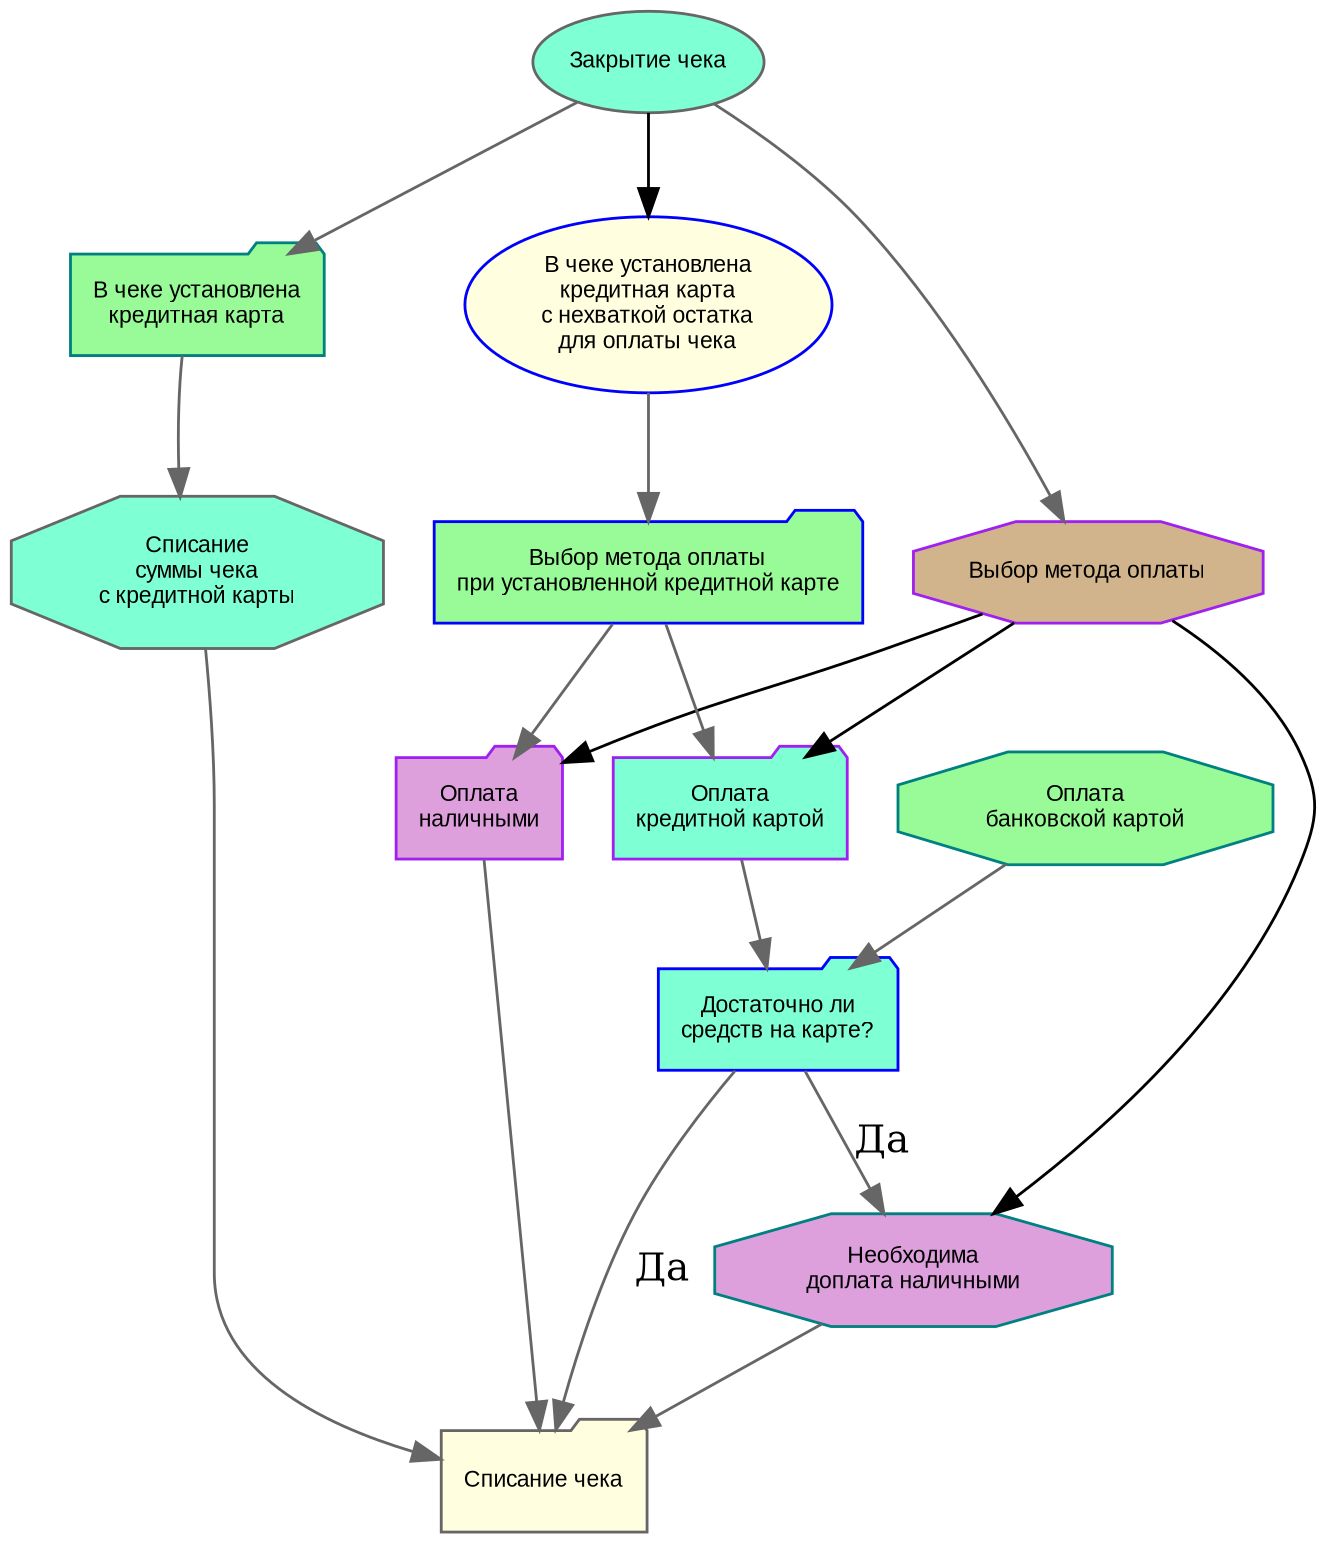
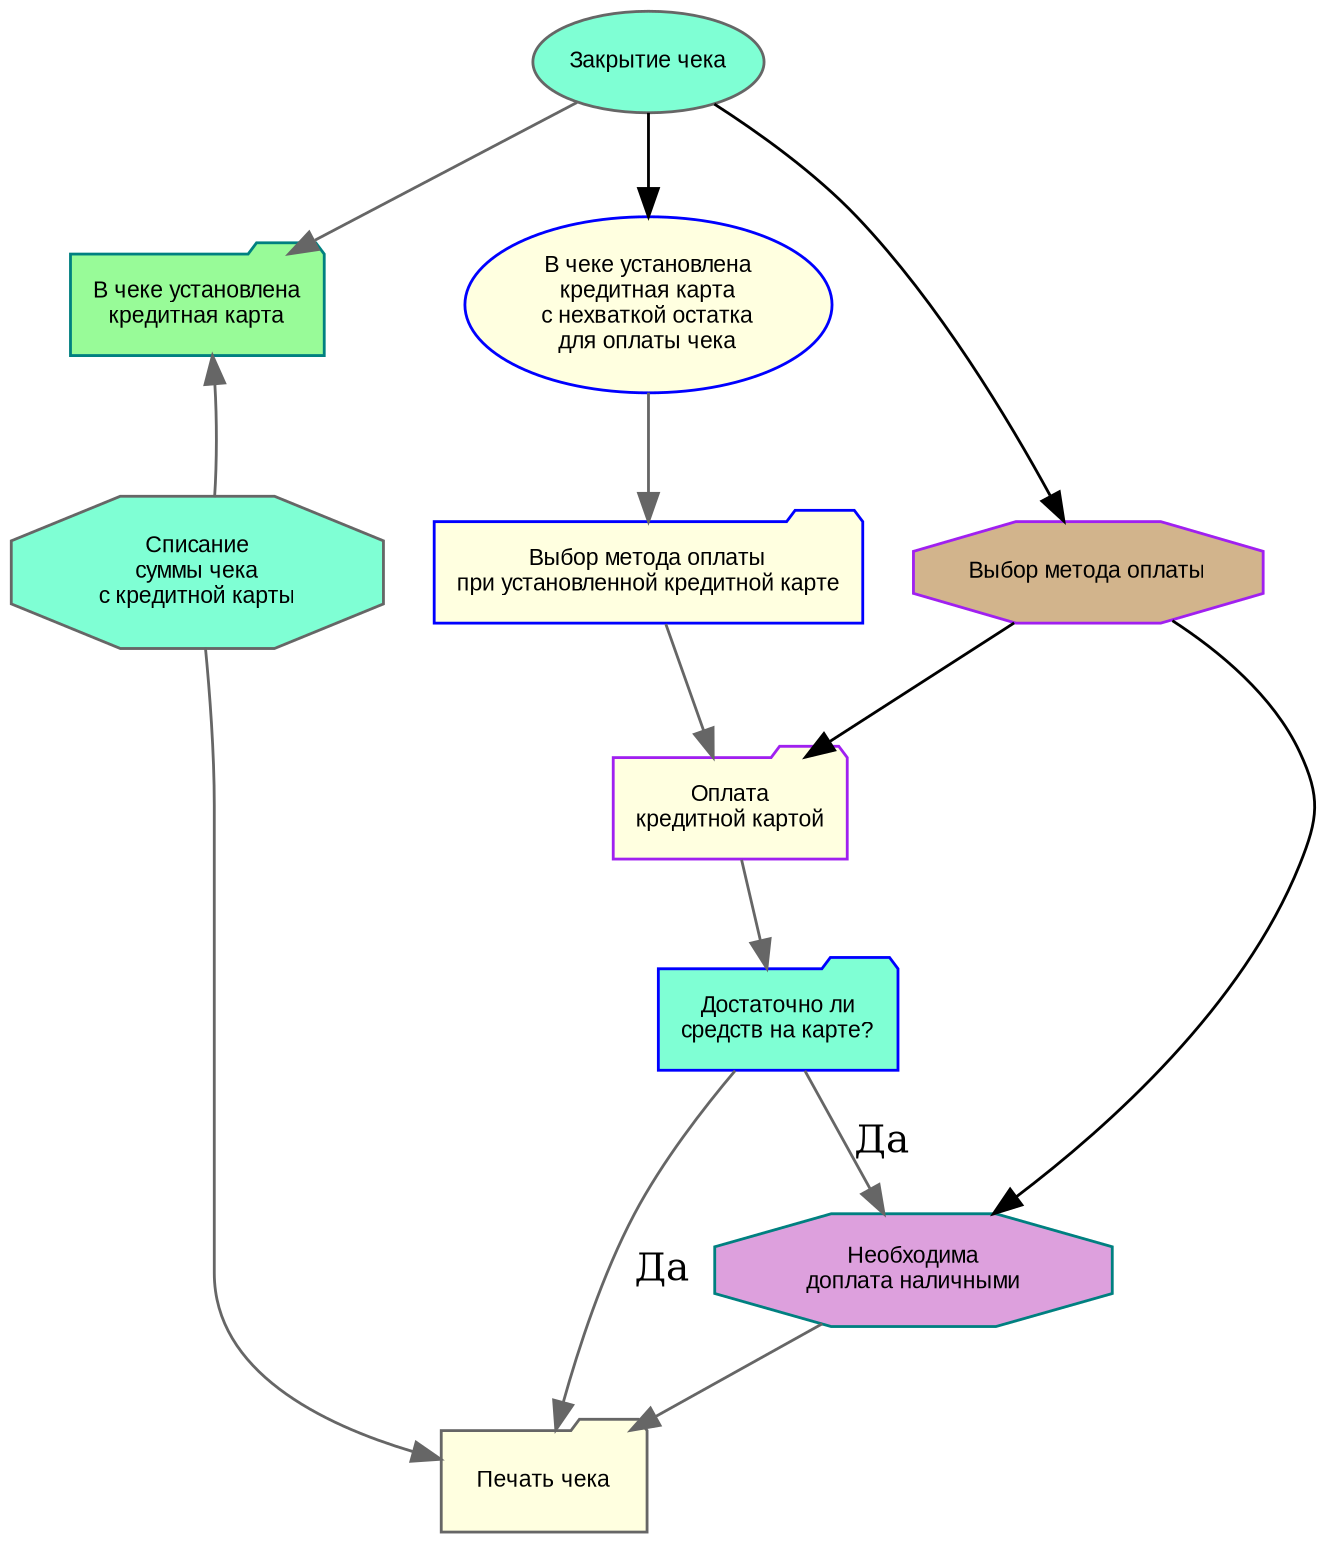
  digraph {
    node [color=gray40 fillcolor=lightyellow fontname=Arial fontsize=8 shape=folder style=filled]
    edge [color=gray40]
    n1 [fillcolor=aquamarine label="Закрытие чека" shape=ellipse]
    n2 [color=teal fillcolor=palegreen label="В чеке установлена\nкредитная карта"]
    n3 [color=blue label="В чеке установлена\nкредитная карта\nс нехваткой остатка\nдля оплаты чека" shape=ellipse]
    n4 [color=purple fillcolor=tan label="Выбор метода оплаты" shape=octagon]
    n5 [fillcolor=aquamarine label="Списание\nсуммы чека\nс кредитной карты" shape=octagon]
-   n6 [color=blue fillcolor=palegreen label="Выбор метода оплаты\nпри установленной кредитной карте"]
-   n7 [color=purple fillcolor=plum label="Оплата\nналичными"]
-   n8 [color=purple fillcolor=aquamarine label="Оплата\nкредитной картой"]
+   n6 [color=blue label="Выбор метода оплаты\nпри установленной кредитной карте"]
+   n8 [color=purple label="Оплата\nкредитной картой"]
    n9 [color=teal fillcolor=plum label="Необходима\nдоплата наличными" shape=octagon]
-   n10 [label="Списание чека"]
+   n10 [label="Печать чека"]
    n11 [color=blue fillcolor=aquamarine label="Достаточно ли\nсредств на карте?"]
-   n12 [color=teal fillcolor=palegreen label="Оплата\nбанковской картой" shape=octagon]
    n1 -> n2
    n1 -> n3 [color=black]
-   n1 -> n4
-   n2 -> n5
+   n1 -> n4 [color=black]
+   n5 -> n2
    n3 -> n6
-   n4 -> n7 [color=black]
    n4 -> n8 [color=black]
    n4 -> n9 [color=black]
    n5 -> n10
-   n6 -> n7
    n6 -> n8
-   n7 -> n10
    n8 -> n11
    n9 -> n10
    n11 -> n9 [label="Да"]
    n11 -> n10 [label="Да"]
-   n12 -> n11
  }
